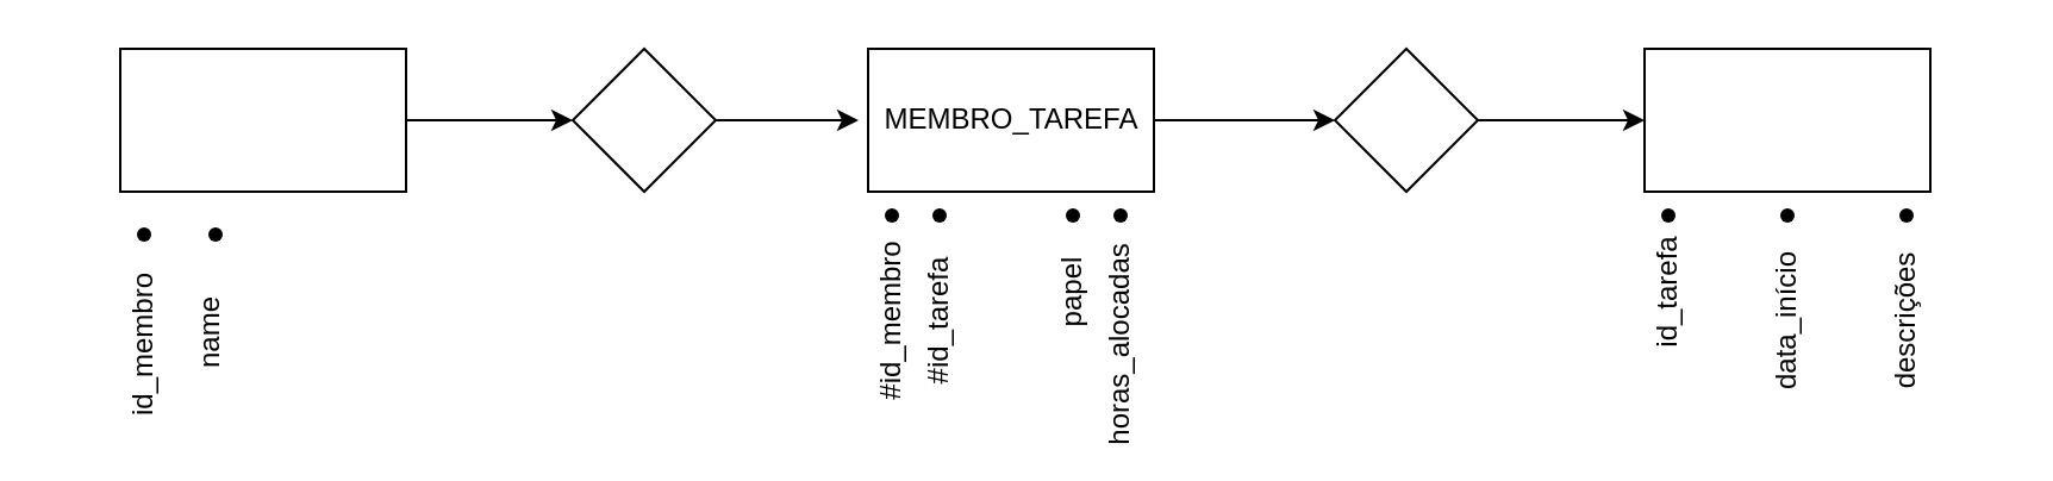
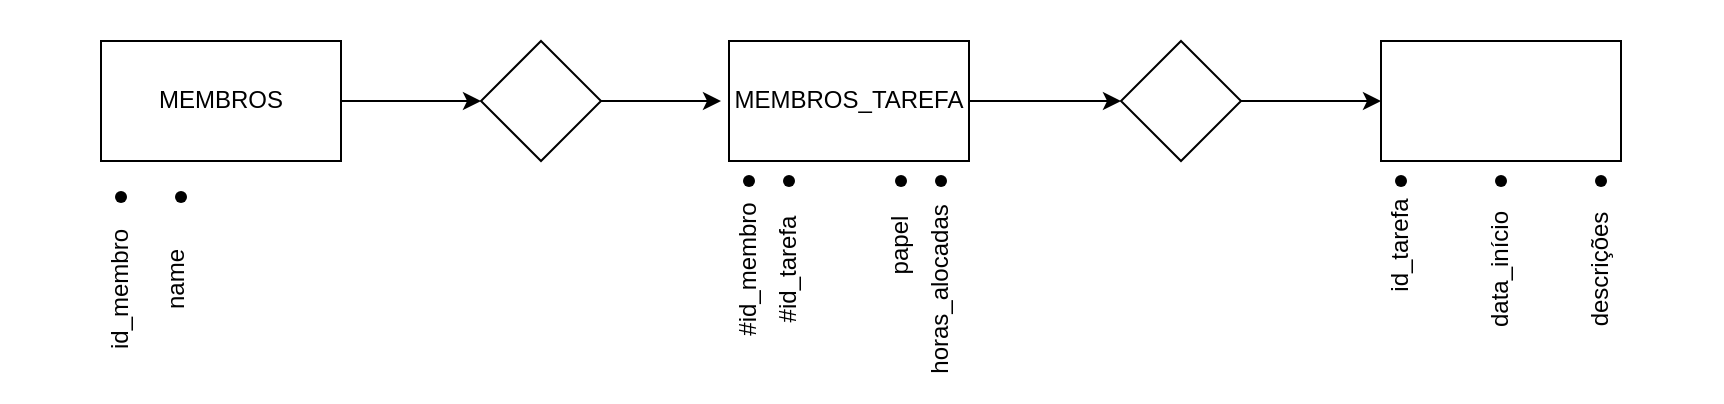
  <mxCell id="0" />
  <mxCell id="1" parent="0" />
  <mxCell id="2" style="edgeStyle=orthogonalEdgeStyle;rounded=0;orthogonalLoop=1;jettySize=auto;html=1;exitX=1;exitY=0.5;exitDx=0;exitDy=0;entryX=0;entryY=0.5;entryDx=0;entryDy=0;" parent="1" source="3" target="7" edge="1"><mxGeometry relative="1" as="geometry" /></mxCell>
  <mxCell id="3" value="" style="rounded=0;whiteSpace=wrap;html=1;" parent="1" vertex="1"><mxGeometry x="50" y="20" width="120" height="60" as="geometry" /></mxCell>
  <mxCell id="4" style="edgeStyle=orthogonalEdgeStyle;rounded=0;orthogonalLoop=1;jettySize=auto;html=1;exitX=1;exitY=0.5;exitDx=0;exitDy=0;" parent="1" source="5" target="9" edge="1"><mxGeometry relative="1" as="geometry" /></mxCell>
  <mxCell id="5" value="" style="rounded=0;whiteSpace=wrap;html=1;" parent="1" vertex="1"><mxGeometry x="364" y="20" width="120" height="60" as="geometry" /></mxCell>
  <mxCell id="6" value="" style="rounded=0;whiteSpace=wrap;html=1;" parent="1" vertex="1"><mxGeometry x="690" y="20" width="120" height="60" as="geometry" /></mxCell>
  <mxCell id="7" value="" style="rhombus;whiteSpace=wrap;html=1;" parent="1" vertex="1"><mxGeometry x="240" y="20" width="60" height="60" as="geometry" /></mxCell>
  <mxCell id="8" style="edgeStyle=orthogonalEdgeStyle;rounded=0;orthogonalLoop=1;jettySize=auto;html=1;exitX=1;exitY=0.5;exitDx=0;exitDy=0;entryX=0;entryY=0.5;entryDx=0;entryDy=0;" parent="1" source="9" target="6" edge="1"><mxGeometry relative="1" as="geometry" /></mxCell>
  <mxCell id="9" value="" style="rhombus;whiteSpace=wrap;html=1;" parent="1" vertex="1"><mxGeometry x="560" y="20" width="60" height="60" as="geometry" /></mxCell>
- <mxCell id="11" value="MEMBRO_TAREFA" style="text;html=1;align=center;verticalAlign=middle;resizable=0;points=[];autosize=1;strokeColor=none;fillColor=none;" parent="1" vertex="1"><mxGeometry x="359" y="35" width="130" height="30" as="geometry" /></mxCell>
+ <mxCell id="10" value="MEMBROS" style="text;html=1;align=center;verticalAlign=middle;resizable=0;points=[];autosize=1;strokeColor=none;fillColor=none;" parent="1" vertex="1"><mxGeometry x="65" y="35" width="90" height="30" as="geometry" /></mxCell>
+ <mxCell id="11" value="MEMBROS_TAREFA" style="text;html=1;align=center;verticalAlign=middle;resizable=0;points=[];autosize=1;strokeColor=none;fillColor=none;" parent="1" vertex="1"><mxGeometry x="359" y="35" width="130" height="30" as="geometry" /></mxCell>
  <mxCell id="12" style="edgeStyle=orthogonalEdgeStyle;rounded=0;orthogonalLoop=1;jettySize=auto;html=1;exitX=1;exitY=0.5;exitDx=0;exitDy=0;" parent="1" source="7" edge="1"><mxGeometry relative="1" as="geometry"><mxPoint x="360" y="50" as="targetPoint" /></mxGeometry></mxCell>
  <mxCell id="13" value="" style="shape=waypoint;sketch=0;fillStyle=solid;size=6;pointerEvents=1;points=[];fillColor=none;resizable=0;rotatable=0;perimeter=centerPerimeter;snapToPoint=1;" parent="1" vertex="1"><mxGeometry x="440" y="80" width="20" height="20" as="geometry" /></mxCell>
  <mxCell id="14" value="" style="shape=waypoint;sketch=0;fillStyle=solid;size=6;pointerEvents=1;points=[];fillColor=none;resizable=0;rotatable=0;perimeter=centerPerimeter;snapToPoint=1;" parent="1" vertex="1"><mxGeometry x="384" y="80" width="20" height="20" as="geometry" /></mxCell>
  <mxCell id="15" value="" style="shape=waypoint;sketch=0;fillStyle=solid;size=6;pointerEvents=1;points=[];fillColor=none;resizable=0;rotatable=0;perimeter=centerPerimeter;snapToPoint=1;" parent="1" vertex="1"><mxGeometry x="364" y="80" width="20" height="20" as="geometry" /></mxCell>
  <mxCell id="16" value="" style="shape=waypoint;sketch=0;size=6;pointerEvents=1;points=[];fillColor=none;resizable=0;rotatable=0;perimeter=centerPerimeter;snapToPoint=1;" parent="1" vertex="1"><mxGeometry x="50" y="88" width="20" height="20" as="geometry" /></mxCell>
  <mxCell id="17" value="id_membro" style="text;html=1;align=center;verticalAlign=middle;resizable=0;points=[];autosize=1;strokeColor=none;fillColor=none;rotation=-90;" parent="1" vertex="1"><mxGeometry x="20" y="130" width="80" height="30" as="geometry" /></mxCell>
  <mxCell id="18" value="" style="shape=waypoint;sketch=0;size=6;pointerEvents=1;points=[];fillColor=none;resizable=0;rotatable=0;perimeter=centerPerimeter;snapToPoint=1;" parent="1" vertex="1"><mxGeometry x="80" y="88" width="20" height="20" as="geometry" /></mxCell>
  <mxCell id="19" value="name&lt;div&gt;&lt;br&gt;&lt;/div&gt;" style="text;html=1;align=center;verticalAlign=middle;resizable=0;points=[];autosize=1;strokeColor=none;fillColor=none;rotation=-90;" parent="1" vertex="1"><mxGeometry x="70" y="120" width="50" height="40" as="geometry" /></mxCell>
  <mxCell id="20" value="" style="shape=waypoint;sketch=0;fillStyle=solid;size=6;pointerEvents=1;points=[];fillColor=none;resizable=0;rotatable=0;perimeter=centerPerimeter;snapToPoint=1;" parent="1" vertex="1"><mxGeometry x="460" y="80" width="20" height="20" as="geometry" /></mxCell>
  <mxCell id="21" value="#id_membro" style="text;html=1;align=center;verticalAlign=middle;resizable=0;points=[];autosize=1;strokeColor=none;fillColor=none;rotation=-90;" parent="1" vertex="1"><mxGeometry x="329" y="120" width="90" height="30" as="geometry" /></mxCell>
  <mxCell id="22" value="#id_tarefa" style="text;html=1;align=center;verticalAlign=middle;resizable=0;points=[];autosize=1;strokeColor=none;fillColor=none;rotation=-90;" parent="1" vertex="1"><mxGeometry x="354" y="120" width="80" height="30" as="geometry" /></mxCell>
  <mxCell id="23" value="papel" style="text;html=1;align=center;verticalAlign=middle;resizable=0;points=[];autosize=1;strokeColor=none;fillColor=none;rotation=-90;" parent="1" vertex="1"><mxGeometry x="425" y="108" width="50" height="30" as="geometry" /></mxCell>
  <mxCell id="24" value="horas_alocadas" style="text;html=1;align=center;verticalAlign=middle;resizable=0;points=[];autosize=1;strokeColor=none;fillColor=none;rotation=-90;" parent="1" vertex="1"><mxGeometry x="415" y="130" width="110" height="30" as="geometry" /></mxCell>
  <mxCell id="25" value="" style="shape=waypoint;sketch=0;fillStyle=solid;size=6;pointerEvents=1;points=[];fillColor=none;resizable=0;rotatable=0;perimeter=centerPerimeter;snapToPoint=1;" parent="1" vertex="1"><mxGeometry x="790" y="80" width="20" height="20" as="geometry" /></mxCell>
  <mxCell id="26" value="" style="shape=waypoint;sketch=0;fillStyle=solid;size=6;pointerEvents=1;points=[];fillColor=none;resizable=0;rotatable=0;perimeter=centerPerimeter;snapToPoint=1;" parent="1" vertex="1"><mxGeometry x="740" y="80" width="20" height="20" as="geometry" /></mxCell>
  <mxCell id="27" value="" style="shape=waypoint;sketch=0;fillStyle=solid;size=6;pointerEvents=1;points=[];fillColor=none;resizable=0;rotatable=0;perimeter=centerPerimeter;snapToPoint=1;" parent="1" vertex="1"><mxGeometry x="690" y="80" width="20" height="20" as="geometry" /></mxCell>
  <mxCell id="28" value="id_tarefa" style="text;html=1;align=center;verticalAlign=middle;resizable=0;points=[];autosize=1;strokeColor=none;fillColor=none;rotation=-90;" parent="1" vertex="1"><mxGeometry x="665" y="108" width="70" height="30" as="geometry" /></mxCell>
  <mxCell id="29" value="data_início" style="text;html=1;align=center;verticalAlign=middle;resizable=0;points=[];autosize=1;strokeColor=none;fillColor=none;rotation=-90;" parent="1" vertex="1"><mxGeometry x="710" y="120" width="80" height="30" as="geometry" /></mxCell>
  <mxCell id="30" value="descrições" style="text;html=1;align=center;verticalAlign=middle;resizable=0;points=[];autosize=1;strokeColor=none;fillColor=none;rotation=-90;" parent="1" vertex="1"><mxGeometry x="760" y="120" width="80" height="30" as="geometry" /></mxCell>
